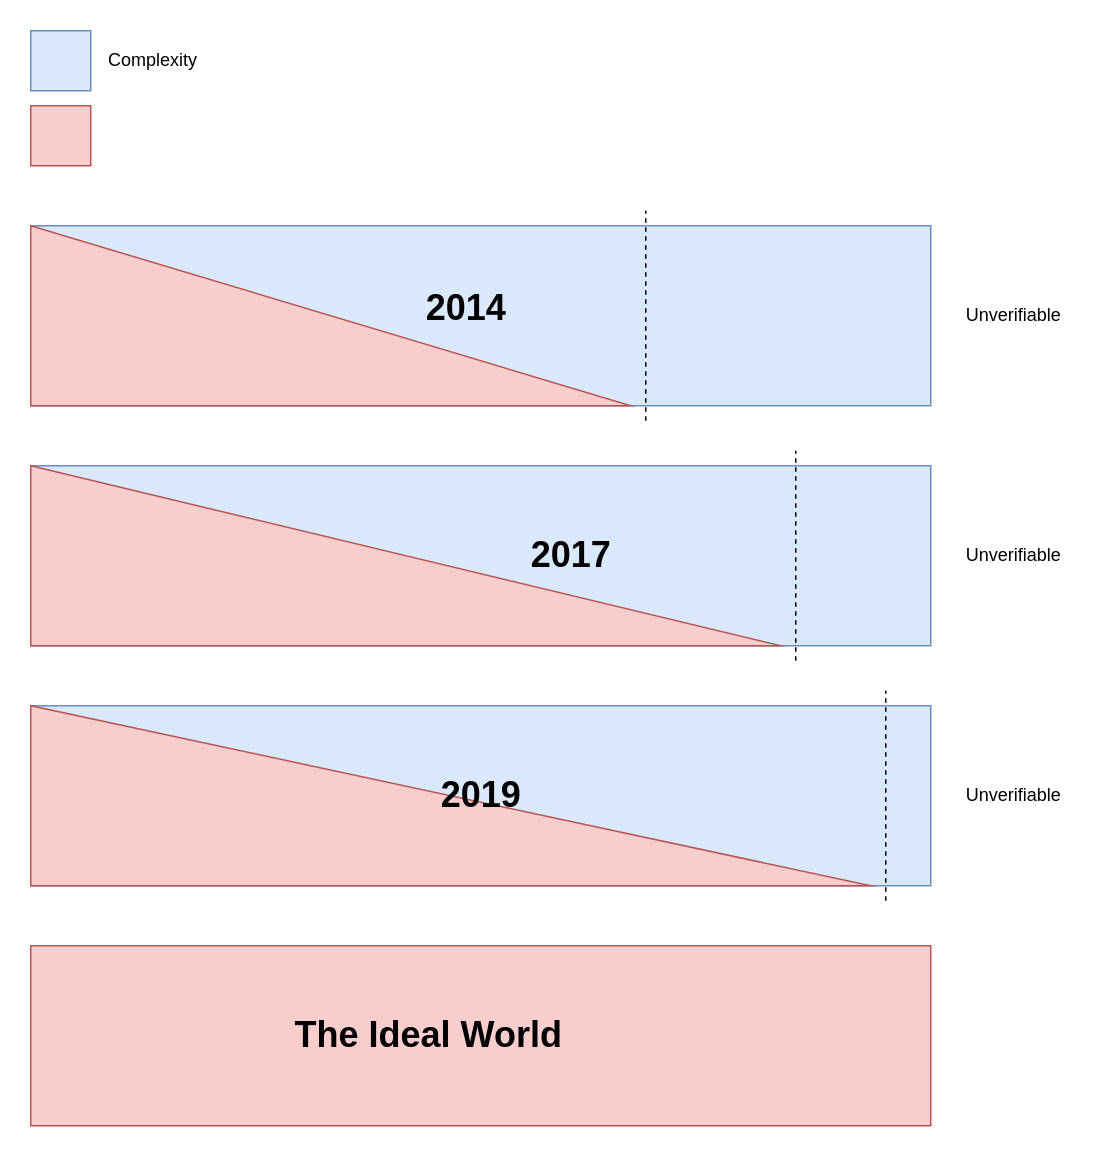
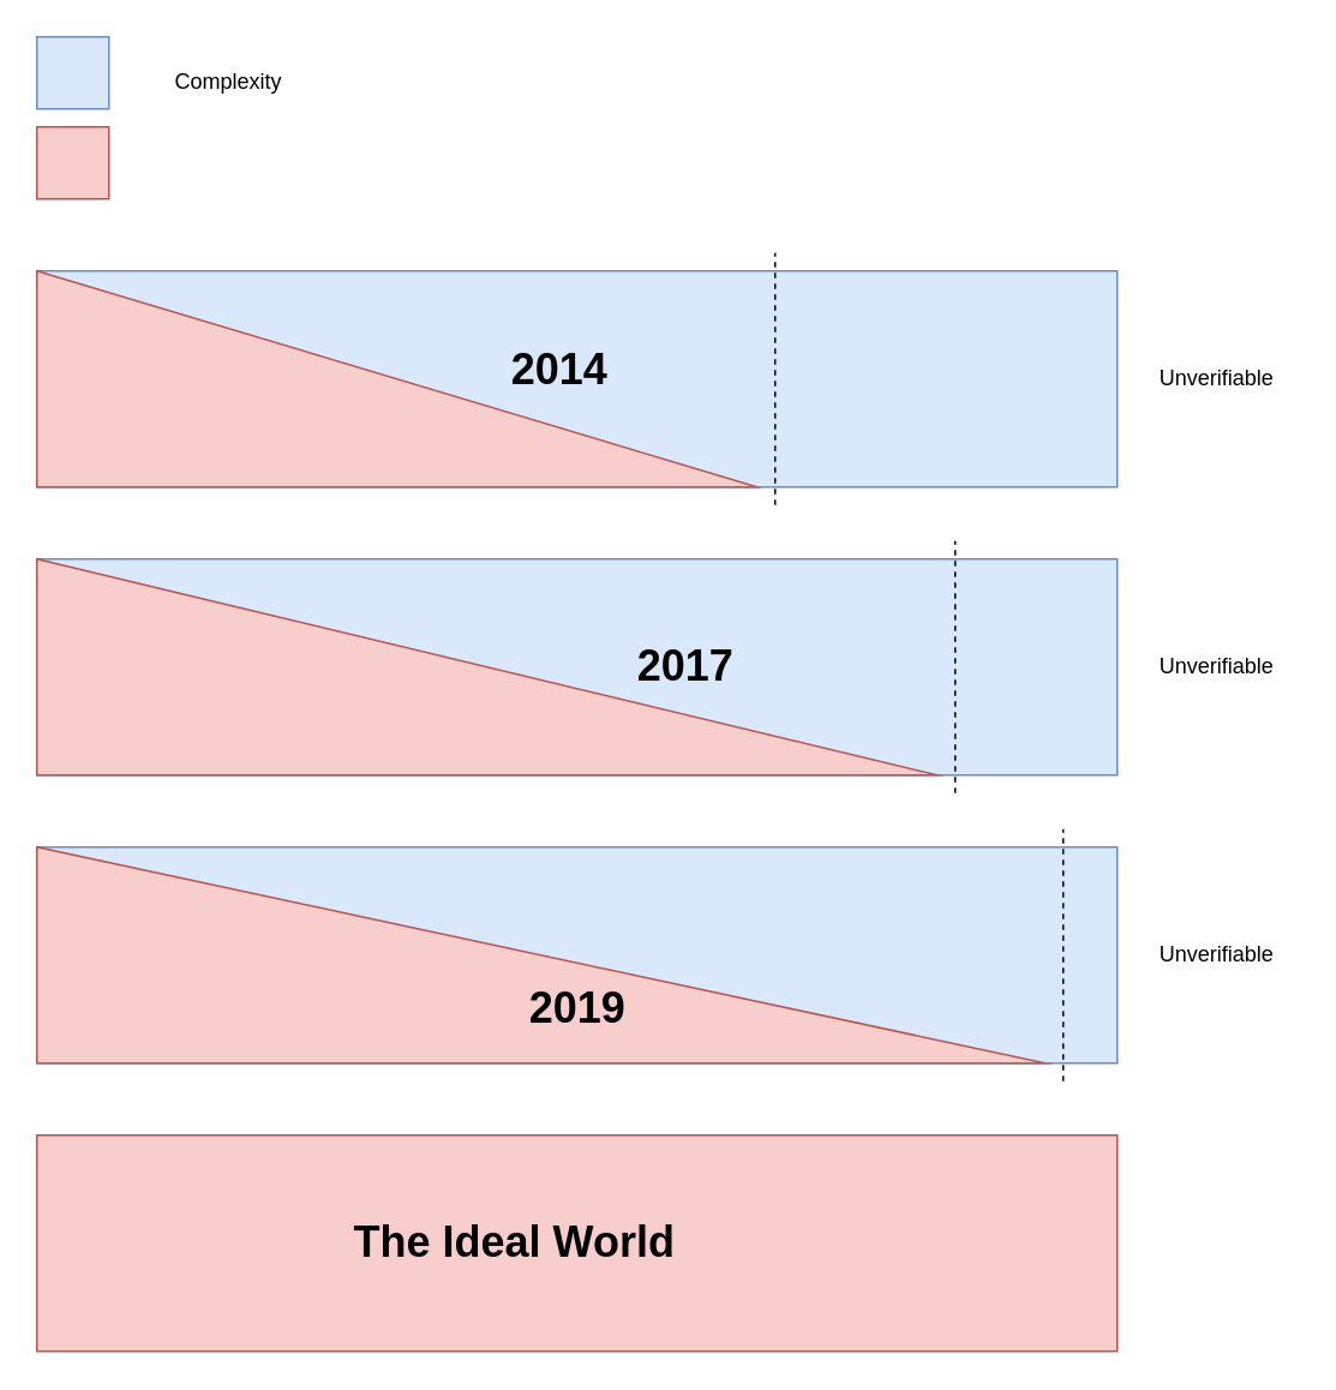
  <mxCell id="0" />
  <mxCell id="1" parent="0" />
  <mxCell id="2" value="" style="rounded=0;whiteSpace=wrap;html=1;align=left;fillColor=#dae8fc;strokeColor=#6c8ebf;" vertex="1" parent="1"><mxGeometry x="20" y="150" width="600" height="120" as="geometry" /></mxCell>
  <mxCell id="3" value="" style="whiteSpace=wrap;html=1;aspect=fixed;fillColor=#dae8fc;strokeColor=#6c8ebf;" vertex="1" parent="1"><mxGeometry x="20" y="20" width="40" height="40" as="geometry" /></mxCell>
  <mxCell id="4" value="" style="whiteSpace=wrap;html=1;aspect=fixed;fillColor=#f8cecc;strokeColor=#b85450;" vertex="1" parent="1"><mxGeometry x="20" y="70" width="40" height="40" as="geometry" /></mxCell>
- <mxCell id="5" value="Complexity" style="text;html=1;resizable=0;points=[];autosize=1;align=left;verticalAlign=top;spacingTop=-4;" vertex="1" parent="1"><mxGeometry x="70" y="30" width="80" height="20" as="geometry" /></mxCell>
+ <mxCell id="5" value="Complexity" style="text;html=1;resizable=0;points=[];autosize=1;align=left;verticalAlign=top;spacingTop=-4;" vertex="1" parent="1"><mxGeometry x="95" y="35" width="80" height="20" as="geometry" /></mxCell>
  <mxCell id="6" value="" style="verticalLabelPosition=bottom;verticalAlign=top;html=1;shape=mxgraph.basic.orthogonal_triangle;fillColor=#f8cecc;strokeColor=#b85450;" vertex="1" parent="1"><mxGeometry x="20" y="150" width="400" height="120" as="geometry" /></mxCell>
  <mxCell id="7" value="" style="rounded=0;whiteSpace=wrap;html=1;align=left;fillColor=#dae8fc;strokeColor=#6c8ebf;" vertex="1" parent="1"><mxGeometry x="20" y="310" width="600" height="120" as="geometry" /></mxCell>
  <mxCell id="8" value="" style="verticalLabelPosition=bottom;verticalAlign=top;html=1;shape=mxgraph.basic.orthogonal_triangle;fillColor=#f8cecc;strokeColor=#b85450;" vertex="1" parent="1"><mxGeometry x="20" y="310" width="500" height="120" as="geometry" /></mxCell>
  <mxCell id="9" value="" style="rounded=0;whiteSpace=wrap;html=1;align=left;fillColor=#dae8fc;strokeColor=#6c8ebf;" vertex="1" parent="1"><mxGeometry x="20" y="470" width="600" height="120" as="geometry" /></mxCell>
  <mxCell id="10" value="" style="verticalLabelPosition=bottom;verticalAlign=top;html=1;shape=mxgraph.basic.orthogonal_triangle;fillColor=#f8cecc;strokeColor=#b85450;" vertex="1" parent="1"><mxGeometry x="20" y="470" width="560" height="120" as="geometry" /></mxCell>
  <mxCell id="11" value="2014" style="text;strokeColor=none;fillColor=none;html=1;fontSize=24;fontStyle=1;verticalAlign=middle;align=center;" vertex="1" parent="1"><mxGeometry x="260" y="185" width="100" height="40" as="geometry" /></mxCell>
  <mxCell id="12" value="2017" style="text;strokeColor=none;fillColor=none;html=1;fontSize=24;fontStyle=1;verticalAlign=middle;align=center;" vertex="1" parent="1"><mxGeometry x="330" y="350" width="100" height="40" as="geometry" /></mxCell>
- <mxCell id="13" value="2019" style="text;strokeColor=none;fillColor=none;html=1;fontSize=24;fontStyle=1;verticalAlign=middle;align=center;" vertex="1" parent="1"><mxGeometry x="270" y="510" width="100" height="40" as="geometry" /></mxCell>
+ <mxCell id="13" value="2019" style="text;strokeColor=none;fillColor=none;html=1;fontSize=24;fontStyle=1;verticalAlign=middle;align=center;" vertex="1" parent="1"><mxGeometry x="270" y="540" width="100" height="40" as="geometry" /></mxCell>
  <mxCell id="14" value="" style="rounded=0;whiteSpace=wrap;html=1;align=left;fillColor=#f8cecc;strokeColor=#b85450;" vertex="1" parent="1"><mxGeometry x="20" y="630" width="600" height="120" as="geometry" /></mxCell>
  <mxCell id="15" value="The Ideal World" style="text;strokeColor=none;fillColor=none;html=1;fontSize=24;fontStyle=1;verticalAlign=middle;align=center;" vertex="1" parent="1"><mxGeometry x="235" y="670" width="100" height="40" as="geometry" /></mxCell>
  <mxCell id="16" value="" style="endArrow=none;dashed=1;html=1;fontColor=#FFFFFF;" edge="1" parent="1"><mxGeometry width="50" height="50" relative="1" as="geometry"><mxPoint x="430" y="280" as="sourcePoint" /><mxPoint x="430" y="140" as="targetPoint" /></mxGeometry></mxCell>
  <mxCell id="17" value="" style="endArrow=none;dashed=1;html=1;fontColor=#FFFFFF;" edge="1" parent="1"><mxGeometry width="50" height="50" relative="1" as="geometry"><mxPoint x="530" y="440" as="sourcePoint" /><mxPoint x="530" y="300" as="targetPoint" /></mxGeometry></mxCell>
  <mxCell id="18" value="" style="endArrow=none;dashed=1;html=1;fontColor=#FFFFFF;" edge="1" parent="1"><mxGeometry width="50" height="50" relative="1" as="geometry"><mxPoint x="590" y="600" as="sourcePoint" /><mxPoint x="590" y="460" as="targetPoint" /></mxGeometry></mxCell>
  <mxCell id="19" value="&lt;font color=&quot;#000000&quot;&gt;Unverifiable&lt;/font&gt;" style="text;html=1;resizable=0;points=[];autosize=1;align=center;verticalAlign=top;spacingTop=-4;fontColor=#FFFFFF;" vertex="1" parent="1"><mxGeometry x="630" y="360" width="90" height="20" as="geometry" /></mxCell>
  <mxCell id="20" value="&lt;font color=&quot;#000000&quot;&gt;Unverifiable&lt;/font&gt;" style="text;html=1;resizable=0;points=[];autosize=1;align=center;verticalAlign=top;spacingTop=-4;fontColor=#FFFFFF;" vertex="1" parent="1"><mxGeometry x="630" y="520" width="90" height="20" as="geometry" /></mxCell>
  <mxCell id="21" value="&lt;font color=&quot;#000000&quot;&gt;Unverifiable&lt;/font&gt;" style="text;html=1;resizable=0;points=[];autosize=1;align=center;verticalAlign=top;spacingTop=-4;fontColor=#FFFFFF;" vertex="1" parent="1"><mxGeometry x="630" y="200" width="90" height="20" as="geometry" /></mxCell>
